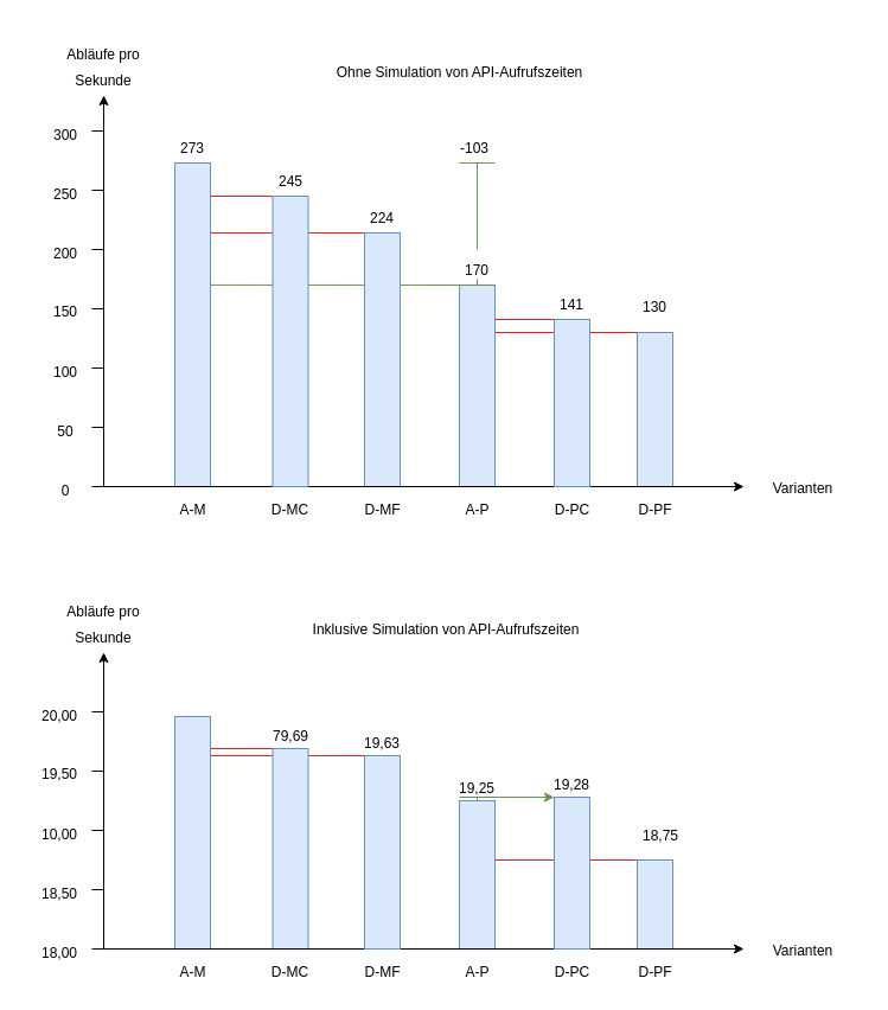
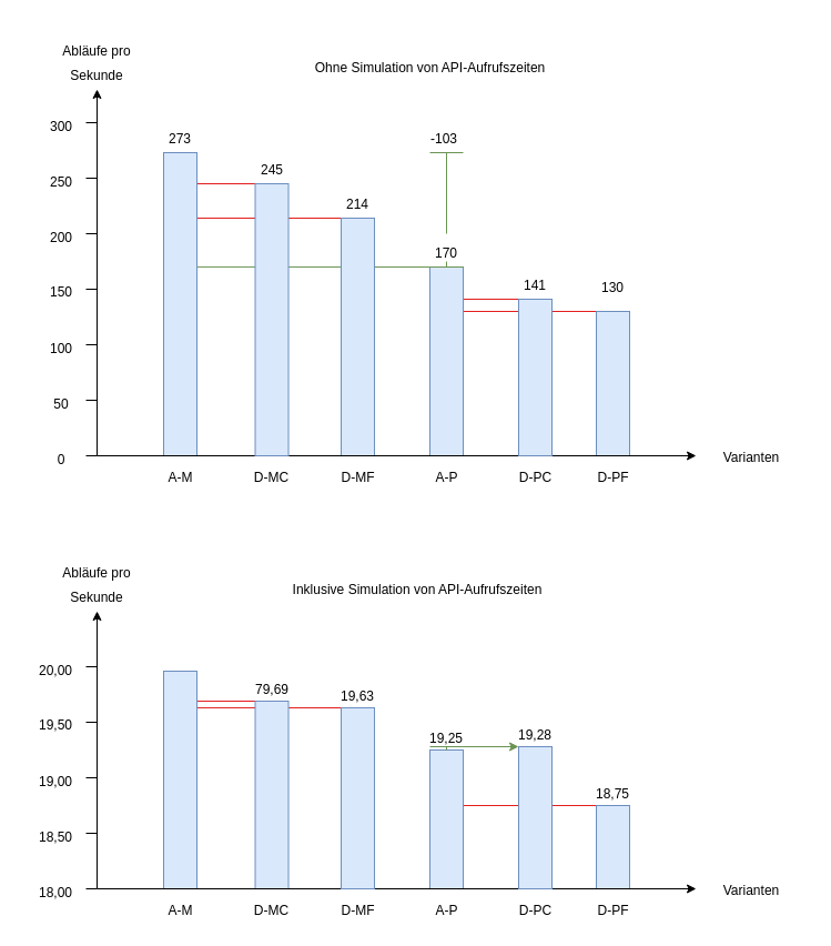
  <mxCell id="0" />
  <mxCell id="1" parent="0" />
  <mxCell id="2" value="Abläufe pro" style="text;strokeColor=none;fillColor=none;align=center;verticalAlign=middle;rounded=0;" parent="1" vertex="1"><mxGeometry x="37" y="490" width="100" height="50" as="geometry" /></mxCell>
  <mxCell id="3" value="Sekunde" style="text;strokeColor=none;fillColor=none;align=center;verticalAlign=middle;rounded=0;" parent="1" vertex="1"><mxGeometry x="37" y="512" width="100" height="50" as="geometry" /></mxCell>
  <mxCell id="4" value="18,50" style="text;html=1;strokeColor=none;fillColor=none;align=center;verticalAlign=middle;whiteSpace=wrap;rounded=0;" parent="1" vertex="1"><mxGeometry x="20" y="744" width="60" height="20" as="geometry" /></mxCell>
- <mxCell id="5" value="10,00" style="text;html=1;strokeColor=none;fillColor=none;align=center;verticalAlign=middle;whiteSpace=wrap;rounded=0;" parent="1" vertex="1"><mxGeometry x="20" y="694" width="60" height="20" as="geometry" /></mxCell>
+ <mxCell id="5" value="19,00" style="text;html=1;strokeColor=none;fillColor=none;align=center;verticalAlign=middle;whiteSpace=wrap;rounded=0;" parent="1" vertex="1"><mxGeometry x="20" y="694" width="60" height="20" as="geometry" /></mxCell>
  <mxCell id="6" value="19,50" style="text;html=1;strokeColor=none;fillColor=none;align=center;verticalAlign=middle;whiteSpace=wrap;rounded=0;" parent="1" vertex="1"><mxGeometry x="20" y="643" width="60" height="20" as="geometry" /></mxCell>
  <mxCell id="7" value="20,00" style="text;html=1;strokeColor=none;fillColor=none;align=center;verticalAlign=middle;whiteSpace=wrap;rounded=0;" parent="1" vertex="1"><mxGeometry x="20" y="594" width="60" height="20" as="geometry" /></mxCell>
  <mxCell id="8" value="" style="endArrow=none;html=1;rounded=0;entryX=0;entryY=0;entryDx=0;entryDy=0;fillColor=#f8cecc;strokeColor=#E31E1E;exitX=0.667;exitY=0.168;exitDx=0;exitDy=0;exitPerimeter=0;" parent="1" source="12" target="28" edge="1"><mxGeometry width="50" height="50" relative="1" as="geometry"><mxPoint x="157" y="555" as="sourcePoint" /><mxPoint x="199.52" y="490" as="targetPoint" /></mxGeometry></mxCell>
  <mxCell id="9" value="" style="endArrow=none;html=1;rounded=0;entryX=0;entryY=0;entryDx=0;entryDy=0;exitX=0.5;exitY=0.138;exitDx=0;exitDy=0;exitPerimeter=0;fillColor=#f8cecc;strokeColor=#E31E1E;" parent="1" source="12" target="13" edge="1"><mxGeometry width="50" height="50" relative="1" as="geometry"><mxPoint x="247" y="585.968" as="sourcePoint" /><mxPoint x="427.02" y="565" as="targetPoint" /></mxGeometry></mxCell>
  <mxCell id="10" value="" style="endArrow=none;html=1;rounded=0;entryX=0;entryY=0;entryDx=0;entryDy=0;fillColor=#f8cecc;strokeColor=#E31E1E;exitX=0.667;exitY=0.4;exitDx=0;exitDy=0;exitPerimeter=0;" parent="1" source="14" target="15" edge="1"><mxGeometry width="50" height="50" relative="1" as="geometry"><mxPoint x="407" y="670" as="sourcePoint" /><mxPoint x="642.01" y="669" as="targetPoint" /></mxGeometry></mxCell>
  <mxCell id="11" value="" style="endArrow=classic;html=1;rounded=0;strokeColor=#000000;" parent="1" edge="1"><mxGeometry width="50" height="50" relative="1" as="geometry"><mxPoint x="87" y="800" as="sourcePoint" /><mxPoint x="87" y="550" as="targetPoint" /></mxGeometry></mxCell>
  <mxCell id="12" value="" style="rounded=0;whiteSpace=wrap;html=1;rotation=0;fillColor=#dae8fc;strokeColor=#6c8ebf;" parent="1" vertex="1"><mxGeometry x="147" y="604" width="30" height="196" as="geometry" /></mxCell>
  <mxCell id="13" value="" style="rounded=0;whiteSpace=wrap;html=1;rotation=0;fillColor=#dae8fc;strokeColor=#6c8ebf;" parent="1" vertex="1"><mxGeometry x="229.52" y="631" width="30" height="169" as="geometry" /></mxCell>
  <mxCell id="14" value="" style="rounded=0;whiteSpace=wrap;html=1;rotation=0;fillColor=#dae8fc;strokeColor=#6c8ebf;" parent="1" vertex="1"><mxGeometry x="387" y="675" width="30" height="125" as="geometry" /></mxCell>
  <mxCell id="15" value="" style="rounded=0;whiteSpace=wrap;html=1;rotation=0;fillColor=#dae8fc;strokeColor=#6c8ebf;" parent="1" vertex="1"><mxGeometry x="537.01" y="725" width="30" height="75" as="geometry" /></mxCell>
  <mxCell id="16" value="79,69" style="text;html=1;strokeColor=none;fillColor=none;align=center;verticalAlign=middle;whiteSpace=wrap;rounded=0;" parent="1" vertex="1"><mxGeometry x="214.52" y="611" width="60" height="20" as="geometry" /></mxCell>
- <mxCell id="17" value="18,75" style="text;html=1;strokeColor=none;fillColor=none;align=center;verticalAlign=middle;whiteSpace=wrap;rounded=0;" parent="1" vertex="1"><mxGeometry x="527.01" y="695" width="60" height="20" as="geometry" /></mxCell>
+ <mxCell id="17" value="18,75" style="text;html=1;strokeColor=none;fillColor=none;align=center;verticalAlign=middle;whiteSpace=wrap;rounded=0;" parent="1" vertex="1"><mxGeometry x="522.01" y="705" width="60" height="20" as="geometry" /></mxCell>
  <mxCell id="18" value="D-PF" style="text;html=1;strokeColor=none;fillColor=none;align=center;verticalAlign=middle;whiteSpace=wrap;rounded=0;" parent="1" vertex="1"><mxGeometry x="504.51" y="810" width="95" height="20" as="geometry" /></mxCell>
  <mxCell id="19" value="A-M" style="text;html=1;strokeColor=none;fillColor=none;align=center;verticalAlign=middle;whiteSpace=wrap;rounded=0;" parent="1" vertex="1"><mxGeometry x="114.5" y="810" width="95" height="20" as="geometry" /></mxCell>
  <mxCell id="20" value="D-MF" style="text;html=1;strokeColor=none;fillColor=none;align=center;verticalAlign=middle;whiteSpace=wrap;rounded=0;" parent="1" vertex="1"><mxGeometry x="274.52" y="810" width="95" height="20" as="geometry" /></mxCell>
  <mxCell id="21" value="A-P" style="text;html=1;strokeColor=none;fillColor=none;align=center;verticalAlign=middle;whiteSpace=wrap;rounded=0;" parent="1" vertex="1"><mxGeometry x="354.5" y="810" width="95" height="20" as="geometry" /></mxCell>
  <mxCell id="22" value="Varianten" style="text;html=1;strokeColor=none;fillColor=none;align=center;verticalAlign=middle;whiteSpace=wrap;rounded=0;" parent="1" vertex="1"><mxGeometry x="627" y="787" width="100" height="30" as="geometry" /></mxCell>
  <mxCell id="23" value="" style="endArrow=none;html=1;rounded=0;strokeColor=#000000;" parent="1" edge="1"><mxGeometry width="50" height="50" relative="1" as="geometry"><mxPoint x="77" y="750" as="sourcePoint" /><mxPoint x="87" y="750" as="targetPoint" /></mxGeometry></mxCell>
  <mxCell id="24" value="" style="endArrow=none;html=1;rounded=0;strokeColor=#000000;" parent="1" edge="1"><mxGeometry width="50" height="50" relative="1" as="geometry"><mxPoint x="77" y="700" as="sourcePoint" /><mxPoint x="87" y="700" as="targetPoint" /></mxGeometry></mxCell>
  <mxCell id="25" value="" style="endArrow=none;html=1;rounded=0;strokeColor=#000000;" parent="1" edge="1"><mxGeometry width="50" height="50" relative="1" as="geometry"><mxPoint x="77" y="650" as="sourcePoint" /><mxPoint x="87" y="650" as="targetPoint" /></mxGeometry></mxCell>
  <mxCell id="26" value="" style="endArrow=none;html=1;rounded=0;strokeColor=#000000;" parent="1" edge="1"><mxGeometry width="50" height="50" relative="1" as="geometry"><mxPoint x="77" y="600" as="sourcePoint" /><mxPoint x="87" y="600" as="targetPoint" /></mxGeometry></mxCell>
  <mxCell id="27" value="" style="endArrow=classic;html=1;rounded=0;endFill=1;strokeColor=#000000;" parent="1" edge="1"><mxGeometry width="50" height="50" relative="1" as="geometry"><mxPoint x="87" y="800" as="sourcePoint" /><mxPoint x="627" y="800" as="targetPoint" /></mxGeometry></mxCell>
  <mxCell id="28" value="" style="rounded=0;whiteSpace=wrap;html=1;rotation=0;fillColor=#dae8fc;strokeColor=#6c8ebf;" parent="1" vertex="1"><mxGeometry x="307.02" y="637" width="30" height="163" as="geometry" /></mxCell>
  <mxCell id="29" value="19,63" style="text;html=1;strokeColor=none;fillColor=none;align=center;verticalAlign=middle;whiteSpace=wrap;rounded=0;" parent="1" vertex="1"><mxGeometry x="292.02" y="617" width="60" height="20" as="geometry" /></mxCell>
  <mxCell id="30" value="D-MC" style="text;html=1;strokeColor=none;fillColor=none;align=center;verticalAlign=middle;whiteSpace=wrap;rounded=0;" parent="1" vertex="1"><mxGeometry x="197.02" y="810" width="95" height="20" as="geometry" /></mxCell>
  <mxCell id="31" value="" style="rounded=0;whiteSpace=wrap;html=1;rotation=0;fillColor=#dae8fc;strokeColor=#6c8ebf;" parent="1" vertex="1"><mxGeometry x="467.01" y="672" width="30" height="128" as="geometry" /></mxCell>
  <mxCell id="32" value="D-PC" style="text;html=1;strokeColor=none;fillColor=none;align=center;verticalAlign=middle;whiteSpace=wrap;rounded=0;" parent="1" vertex="1"><mxGeometry x="434.51" y="810" width="95" height="20" as="geometry" /></mxCell>
  <mxCell id="33" value="19,28" style="text;html=1;strokeColor=none;fillColor=none;align=center;verticalAlign=middle;whiteSpace=wrap;rounded=0;" parent="1" vertex="1"><mxGeometry x="452.01" y="652" width="60" height="20" as="geometry" /></mxCell>
  <mxCell id="34" value="" style="endArrow=classic;html=1;rounded=0;strokeColor=#6B9454;exitX=0.25;exitY=0.85;exitDx=0;exitDy=0;exitPerimeter=0;entryX=0.25;entryY=1;entryDx=0;entryDy=0;" parent="1" source="35" target="33" edge="1"><mxGeometry width="50" height="50" relative="1" as="geometry"><mxPoint x="417" y="630" as="sourcePoint" /><mxPoint x="386" y="630" as="targetPoint" /></mxGeometry></mxCell>
  <mxCell id="35" value="19,25" style="text;html=1;strokeColor=none;fillColor=none;align=center;verticalAlign=middle;whiteSpace=wrap;rounded=0;" parent="1" vertex="1"><mxGeometry x="372" y="655" width="60" height="20" as="geometry" /></mxCell>
  <mxCell id="36" value="18,00" style="text;html=1;strokeColor=none;fillColor=none;align=center;verticalAlign=middle;whiteSpace=wrap;rounded=0;" parent="1" vertex="1"><mxGeometry x="20" y="794" width="60" height="20" as="geometry" /></mxCell>
  <mxCell id="37" value="" style="endArrow=none;html=1;rounded=0;strokeColor=#000000;" parent="1" edge="1"><mxGeometry width="50" height="50" relative="1" as="geometry"><mxPoint x="77" y="800" as="sourcePoint" /><mxPoint x="87" y="800" as="targetPoint" /></mxGeometry></mxCell>
  <mxCell id="38" value="" style="endArrow=none;html=1;rounded=0;strokeColor=#6B9454;exitX=0.5;exitY=0;exitDx=0;exitDy=0;" parent="1" source="14" edge="1"><mxGeometry width="50" height="50" relative="1" as="geometry"><mxPoint x="397" y="682" as="sourcePoint" /><mxPoint x="402" y="672" as="targetPoint" /></mxGeometry></mxCell>
  <mxCell id="39" value="50" style="text;html=1;strokeColor=none;fillColor=none;align=center;verticalAlign=middle;whiteSpace=wrap;rounded=0;" vertex="1" parent="1"><mxGeometry x="25" y="354" width="60" height="20" as="geometry" /></mxCell>
  <mxCell id="40" value="100" style="text;html=1;strokeColor=none;fillColor=none;align=center;verticalAlign=middle;whiteSpace=wrap;rounded=0;" vertex="1" parent="1"><mxGeometry x="25" y="304" width="60" height="20" as="geometry" /></mxCell>
  <mxCell id="41" value="150" style="text;html=1;strokeColor=none;fillColor=none;align=center;verticalAlign=middle;whiteSpace=wrap;rounded=0;" vertex="1" parent="1"><mxGeometry x="25" y="253" width="60" height="20" as="geometry" /></mxCell>
  <mxCell id="42" value="200" style="text;html=1;strokeColor=none;fillColor=none;align=center;verticalAlign=middle;whiteSpace=wrap;rounded=0;" vertex="1" parent="1"><mxGeometry x="25" y="204" width="60" height="20" as="geometry" /></mxCell>
  <mxCell id="43" value="250" style="text;html=1;strokeColor=none;fillColor=none;align=center;verticalAlign=middle;whiteSpace=wrap;rounded=0;" vertex="1" parent="1"><mxGeometry x="25" y="154" width="60" height="20" as="geometry" /></mxCell>
  <mxCell id="44" value="300" style="text;html=1;strokeColor=none;fillColor=none;align=center;verticalAlign=middle;whiteSpace=wrap;rounded=0;" vertex="1" parent="1"><mxGeometry x="25" y="104" width="60" height="20" as="geometry" /></mxCell>
  <mxCell id="45" value="" style="endArrow=none;html=1;rounded=0;strokeColor=#6B9454;entryX=0;entryY=0;entryDx=0;entryDy=0;exitX=0.333;exitY=0.377;exitDx=0;exitDy=0;exitPerimeter=0;fillColor=#d5e8d4;" edge="1" parent="1" source="51" target="53"><mxGeometry width="50" height="50" relative="1" as="geometry"><mxPoint x="87" y="240" as="sourcePoint" /><mxPoint x="437" y="170" as="targetPoint" /></mxGeometry></mxCell>
  <mxCell id="46" value="" style="endArrow=none;html=1;rounded=0;entryX=0;entryY=0;entryDx=0;entryDy=0;fillColor=#f8cecc;strokeColor=#E31E1E;" edge="1" parent="1" target="75"><mxGeometry width="50" height="50" relative="1" as="geometry"><mxPoint x="397" y="269" as="sourcePoint" /><mxPoint x="497.01" y="273.25" as="targetPoint" /></mxGeometry></mxCell>
  <mxCell id="47" value="" style="endArrow=none;html=1;rounded=0;entryX=0;entryY=0;entryDx=0;entryDy=0;fillColor=#f8cecc;strokeColor=#E31E1E;" edge="1" parent="1" target="72"><mxGeometry width="50" height="50" relative="1" as="geometry"><mxPoint x="157" y="165" as="sourcePoint" /><mxPoint x="199.52" y="100" as="targetPoint" /></mxGeometry></mxCell>
  <mxCell id="48" value="" style="endArrow=none;html=1;rounded=0;entryX=0;entryY=0;entryDx=0;entryDy=0;exitX=0.667;exitY=0.216;exitDx=0;exitDy=0;exitPerimeter=0;fillColor=#f8cecc;strokeColor=#E31E1E;" edge="1" parent="1" source="51" target="52"><mxGeometry width="50" height="50" relative="1" as="geometry"><mxPoint x="247" y="195.968" as="sourcePoint" /><mxPoint x="427.02" y="175" as="targetPoint" /></mxGeometry></mxCell>
  <mxCell id="49" value="" style="endArrow=none;html=1;rounded=0;entryX=0;entryY=0;entryDx=0;entryDy=0;fillColor=#f8cecc;strokeColor=#E31E1E;" edge="1" parent="1" target="54"><mxGeometry width="50" height="50" relative="1" as="geometry"><mxPoint x="407" y="280" as="sourcePoint" /><mxPoint x="642.01" y="279" as="targetPoint" /></mxGeometry></mxCell>
  <mxCell id="50" value="" style="endArrow=classic;html=1;rounded=0;strokeColor=#000000;" edge="1" parent="1"><mxGeometry width="50" height="50" relative="1" as="geometry"><mxPoint x="87" y="410" as="sourcePoint" /><mxPoint x="87" y="80" as="targetPoint" /></mxGeometry></mxCell>
  <mxCell id="51" value="" style="rounded=0;whiteSpace=wrap;html=1;rotation=0;fillColor=#dae8fc;strokeColor=#6c8ebf;" vertex="1" parent="1"><mxGeometry x="147" y="137" width="30" height="273" as="geometry" /></mxCell>
  <mxCell id="52" value="" style="rounded=0;whiteSpace=wrap;html=1;rotation=0;fillColor=#dae8fc;strokeColor=#6c8ebf;" vertex="1" parent="1"><mxGeometry x="307.02" y="196" width="30" height="214" as="geometry" /></mxCell>
  <mxCell id="53" value="" style="rounded=0;whiteSpace=wrap;html=1;rotation=0;fillColor=#dae8fc;strokeColor=#6c8ebf;" vertex="1" parent="1"><mxGeometry x="387" y="240" width="30" height="170" as="geometry" /></mxCell>
  <mxCell id="54" value="" style="rounded=0;whiteSpace=wrap;html=1;rotation=0;fillColor=#dae8fc;strokeColor=#6c8ebf;" vertex="1" parent="1"><mxGeometry x="537.01" y="280" width="30" height="130" as="geometry" /></mxCell>
  <mxCell id="55" value="273" style="text;html=1;strokeColor=none;fillColor=none;align=center;verticalAlign=middle;whiteSpace=wrap;rounded=0;" vertex="1" parent="1"><mxGeometry x="132" y="115" width="60" height="20" as="geometry" /></mxCell>
- <mxCell id="56" value="224" style="text;html=1;strokeColor=none;fillColor=none;align=center;verticalAlign=middle;whiteSpace=wrap;rounded=0;" vertex="1" parent="1"><mxGeometry x="292.02" y="174" width="60" height="20" as="geometry" /></mxCell>
+ <mxCell id="56" value="214" style="text;html=1;strokeColor=none;fillColor=none;align=center;verticalAlign=middle;whiteSpace=wrap;rounded=0;" vertex="1" parent="1"><mxGeometry x="292.02" y="174" width="60" height="20" as="geometry" /></mxCell>
  <mxCell id="57" value="130" style="text;html=1;strokeColor=none;fillColor=none;align=center;verticalAlign=middle;whiteSpace=wrap;rounded=0;" vertex="1" parent="1"><mxGeometry x="522.01" y="249" width="60" height="20" as="geometry" /></mxCell>
  <mxCell id="58" value="D-PF" style="text;html=1;strokeColor=none;fillColor=none;align=center;verticalAlign=middle;whiteSpace=wrap;rounded=0;" vertex="1" parent="1"><mxGeometry x="504.51" y="420" width="95" height="20" as="geometry" /></mxCell>
  <mxCell id="59" value="A-M" style="text;html=1;strokeColor=none;fillColor=none;align=center;verticalAlign=middle;whiteSpace=wrap;rounded=0;" vertex="1" parent="1"><mxGeometry x="114.5" y="420" width="95" height="20" as="geometry" /></mxCell>
  <mxCell id="60" value="D-MF" style="text;html=1;strokeColor=none;fillColor=none;align=center;verticalAlign=middle;whiteSpace=wrap;rounded=0;" vertex="1" parent="1"><mxGeometry x="274.52" y="420" width="95" height="20" as="geometry" /></mxCell>
  <mxCell id="61" value="A-P" style="text;html=1;strokeColor=none;fillColor=none;align=center;verticalAlign=middle;whiteSpace=wrap;rounded=0;" vertex="1" parent="1"><mxGeometry x="354.5" y="420" width="95" height="20" as="geometry" /></mxCell>
  <mxCell id="62" value="Varianten" style="text;html=1;strokeColor=none;fillColor=none;align=center;verticalAlign=middle;whiteSpace=wrap;rounded=0;" vertex="1" parent="1"><mxGeometry x="627" y="397" width="100" height="30" as="geometry" /></mxCell>
  <mxCell id="63" value="Abläufe pro" style="text;strokeColor=none;fillColor=none;align=center;verticalAlign=middle;rounded=0;" vertex="1" parent="1"><mxGeometry x="37" y="20" width="100" height="50" as="geometry" /></mxCell>
  <mxCell id="64" value="" style="endArrow=none;html=1;rounded=0;strokeColor=#000000;" edge="1" parent="1"><mxGeometry width="50" height="50" relative="1" as="geometry"><mxPoint x="77" y="360" as="sourcePoint" /><mxPoint x="87" y="360" as="targetPoint" /></mxGeometry></mxCell>
  <mxCell id="65" value="" style="endArrow=none;html=1;rounded=0;strokeColor=#000000;" edge="1" parent="1"><mxGeometry width="50" height="50" relative="1" as="geometry"><mxPoint x="77" y="310" as="sourcePoint" /><mxPoint x="87" y="310" as="targetPoint" /></mxGeometry></mxCell>
  <mxCell id="66" value="" style="endArrow=none;html=1;rounded=0;strokeColor=#000000;" edge="1" parent="1"><mxGeometry width="50" height="50" relative="1" as="geometry"><mxPoint x="77" y="260" as="sourcePoint" /><mxPoint x="87" y="260" as="targetPoint" /></mxGeometry></mxCell>
  <mxCell id="67" value="" style="endArrow=none;html=1;rounded=0;strokeColor=#000000;" edge="1" parent="1"><mxGeometry width="50" height="50" relative="1" as="geometry"><mxPoint x="77" y="210" as="sourcePoint" /><mxPoint x="87" y="210" as="targetPoint" /></mxGeometry></mxCell>
  <mxCell id="68" value="" style="endArrow=none;html=1;rounded=0;strokeColor=#000000;" edge="1" parent="1"><mxGeometry width="50" height="50" relative="1" as="geometry"><mxPoint x="77" y="160" as="sourcePoint" /><mxPoint x="87" y="160" as="targetPoint" /></mxGeometry></mxCell>
  <mxCell id="69" value="" style="endArrow=none;html=1;rounded=0;strokeColor=#000000;" edge="1" parent="1"><mxGeometry width="50" height="50" relative="1" as="geometry"><mxPoint x="77" y="110" as="sourcePoint" /><mxPoint x="87" y="110" as="targetPoint" /></mxGeometry></mxCell>
  <mxCell id="70" value="" style="endArrow=classic;html=1;rounded=0;endFill=1;strokeColor=#000000;" edge="1" parent="1"><mxGeometry width="50" height="50" relative="1" as="geometry"><mxPoint x="87" y="410" as="sourcePoint" /><mxPoint x="627" y="410" as="targetPoint" /></mxGeometry></mxCell>
  <mxCell id="71" value="Sekunde" style="text;strokeColor=none;fillColor=none;align=center;verticalAlign=middle;rounded=0;" vertex="1" parent="1"><mxGeometry x="37" y="42" width="100" height="50" as="geometry" /></mxCell>
  <mxCell id="72" value="" style="rounded=0;whiteSpace=wrap;html=1;rotation=0;fillColor=#dae8fc;strokeColor=#6c8ebf;" vertex="1" parent="1"><mxGeometry x="229.52" y="165" width="30" height="245" as="geometry" /></mxCell>
  <mxCell id="73" value="245" style="text;html=1;strokeColor=none;fillColor=none;align=center;verticalAlign=middle;whiteSpace=wrap;rounded=0;" vertex="1" parent="1"><mxGeometry x="214.52" y="143" width="60" height="20" as="geometry" /></mxCell>
  <mxCell id="74" value="D-MC" style="text;html=1;strokeColor=none;fillColor=none;align=center;verticalAlign=middle;whiteSpace=wrap;rounded=0;" vertex="1" parent="1"><mxGeometry x="197.02" y="420" width="95" height="20" as="geometry" /></mxCell>
  <mxCell id="75" value="" style="rounded=0;whiteSpace=wrap;html=1;rotation=0;fillColor=#dae8fc;strokeColor=#6c8ebf;" vertex="1" parent="1"><mxGeometry x="467.01" y="269" width="30" height="141" as="geometry" /></mxCell>
  <mxCell id="76" value="D-PC" style="text;html=1;strokeColor=none;fillColor=none;align=center;verticalAlign=middle;whiteSpace=wrap;rounded=0;" vertex="1" parent="1"><mxGeometry x="434.51" y="420" width="95" height="20" as="geometry" /></mxCell>
  <mxCell id="77" value="141" style="text;html=1;strokeColor=none;fillColor=none;align=center;verticalAlign=middle;whiteSpace=wrap;rounded=0;" vertex="1" parent="1"><mxGeometry x="452.01" y="247" width="60" height="20" as="geometry" /></mxCell>
  <mxCell id="78" value="-103" style="text;html=1;strokeColor=none;fillColor=none;align=center;verticalAlign=middle;whiteSpace=wrap;rounded=0;" vertex="1" parent="1"><mxGeometry x="370" y="115" width="60" height="20" as="geometry" /></mxCell>
  <mxCell id="79" value="" style="endArrow=none;html=1;rounded=0;strokeColor=#6B9454;" edge="1" parent="1"><mxGeometry width="50" height="50" relative="1" as="geometry"><mxPoint x="402" y="210" as="sourcePoint" /><mxPoint x="402" y="137" as="targetPoint" /></mxGeometry></mxCell>
  <mxCell id="80" value="" style="endArrow=none;html=1;rounded=0;strokeColor=#6B9454;" edge="1" parent="1"><mxGeometry width="50" height="50" relative="1" as="geometry"><mxPoint x="417" y="137" as="sourcePoint" /><mxPoint x="387" y="137" as="targetPoint" /></mxGeometry></mxCell>
  <mxCell id="81" value="" style="endArrow=none;html=1;rounded=0;strokeColor=#6B9454;exitX=1.01;exitY=0;exitDx=0;exitDy=0;exitPerimeter=0;" edge="1" parent="1" source="53"><mxGeometry width="50" height="50" relative="1" as="geometry"><mxPoint x="417" y="240" as="sourcePoint" /><mxPoint x="386" y="240" as="targetPoint" /></mxGeometry></mxCell>
  <mxCell id="82" value="170" style="text;html=1;strokeColor=none;fillColor=none;align=center;verticalAlign=middle;whiteSpace=wrap;rounded=0;" vertex="1" parent="1"><mxGeometry x="372" y="218" width="60" height="20" as="geometry" /></mxCell>
  <mxCell id="83" value="" style="endArrow=none;html=1;rounded=0;strokeColor=#6B9454;exitX=0.5;exitY=0;exitDx=0;exitDy=0;" edge="1" parent="1" source="53"><mxGeometry width="50" height="50" relative="1" as="geometry"><mxPoint x="417" y="250" as="sourcePoint" /><mxPoint x="402" y="235" as="targetPoint" /></mxGeometry></mxCell>
  <mxCell id="84" value="Inklusive Simulation von API-Aufrufszeiten" style="text;strokeColor=none;fillColor=none;align=center;verticalAlign=middle;rounded=0;" vertex="1" parent="1"><mxGeometry x="164" y="520" width="424" height="20" as="geometry" /></mxCell>
  <mxCell id="85" value="Ohne Simulation von API-Aufrufszeiten" style="text;strokeColor=none;fillColor=none;align=center;verticalAlign=middle;rounded=0;" vertex="1" parent="1"><mxGeometry x="175.51" y="50" width="424" height="20" as="geometry" /></mxCell>
  <mxCell id="86" value="0" style="text;html=1;strokeColor=none;fillColor=none;align=center;verticalAlign=middle;whiteSpace=wrap;rounded=0;" vertex="1" parent="1"><mxGeometry x="25" y="404" width="60" height="20" as="geometry" /></mxCell>
  <mxCell id="87" value="" style="endArrow=none;html=1;rounded=0;strokeColor=#000000;" edge="1" parent="1"><mxGeometry width="50" height="50" relative="1" as="geometry"><mxPoint x="77" y="410" as="sourcePoint" /><mxPoint x="87" y="410" as="targetPoint" /></mxGeometry></mxCell>
